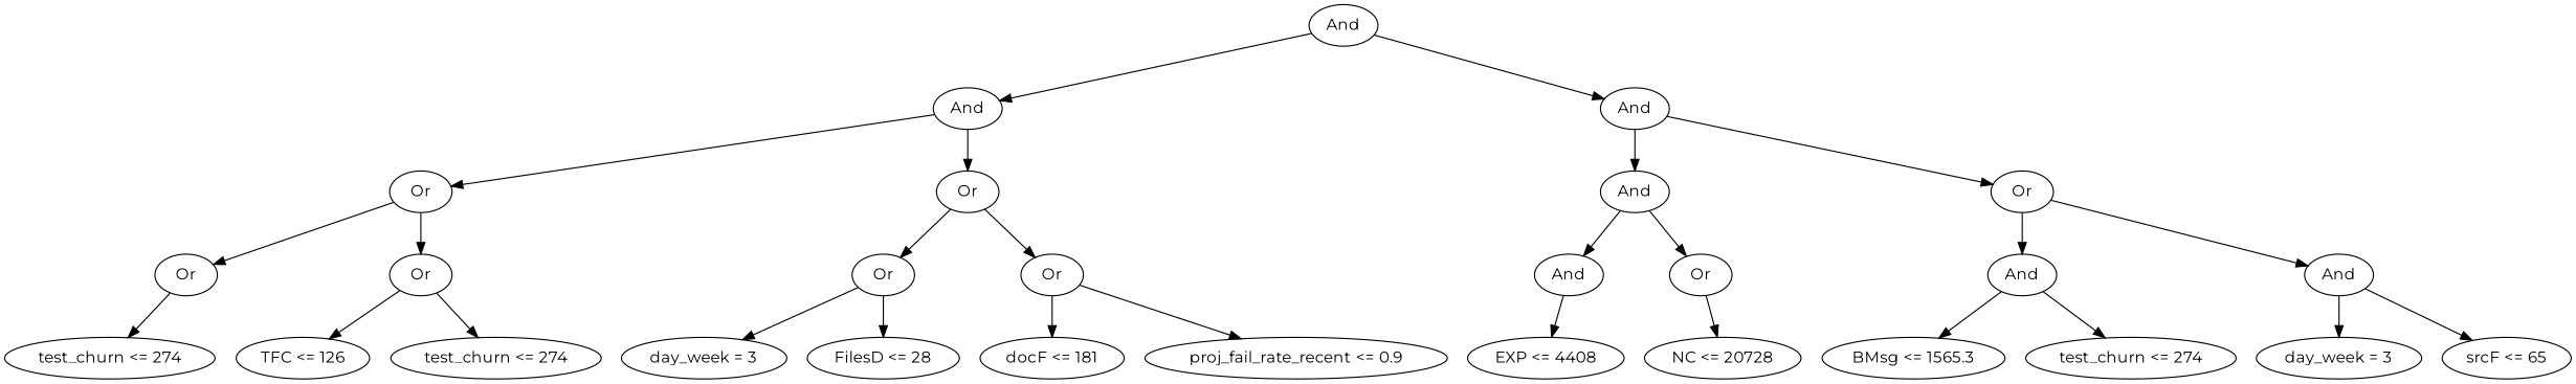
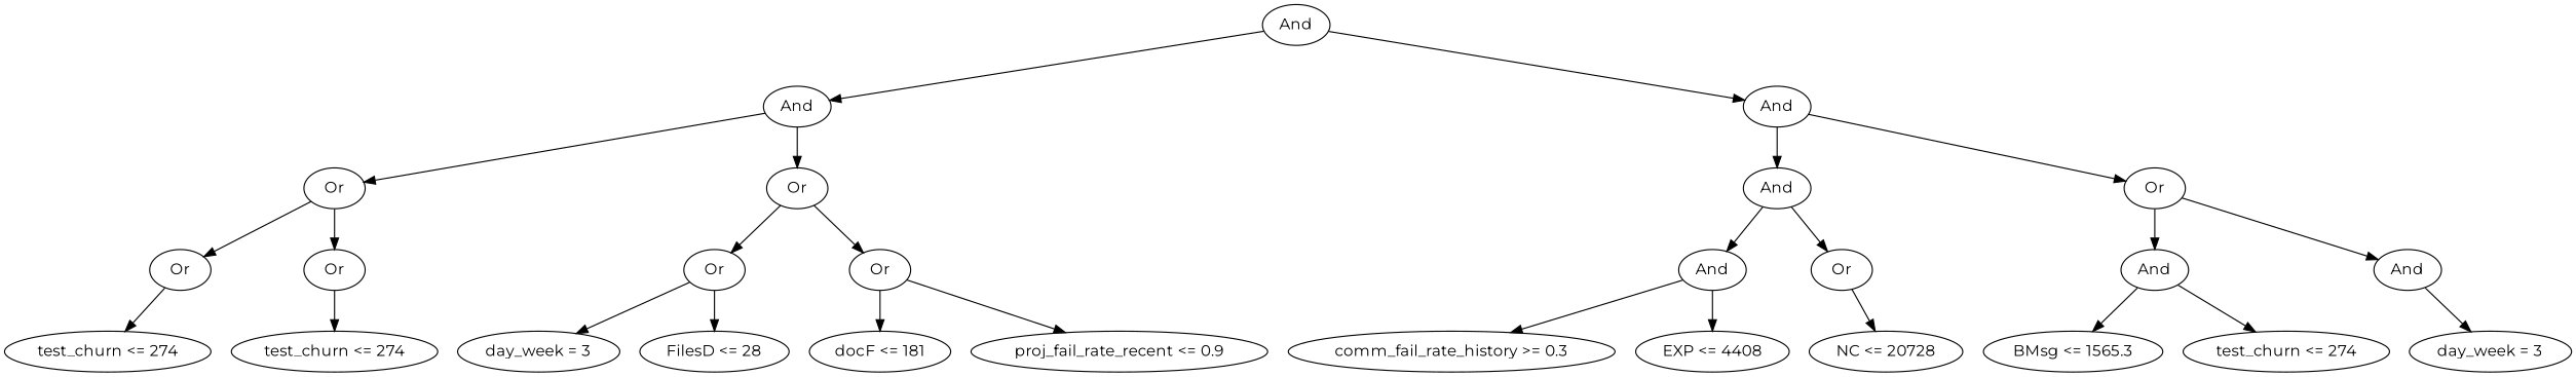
  digraph {
    fontname=Montserrat
    node [fontname=Montserrat]
    edge [fontname=Montserrat]
    n1 [height=0.5 label=And width=0.75]
    n2 [height=0.5 label=And width=0.75]
    n3 [height=0.5 label=And width=0.75]
    n4 [height=0.5 label=Or width=0.75]
    n5 [height=0.5 label=Or width=0.75]
    n6 [height=0.5 label=And width=0.75]
    n7 [height=0.5 label=Or width=0.75]
    n8 [height=0.5 label=Or width=0.75]
    n9 [height=0.5 label=Or width=0.75]
    n10 [height=0.5 label=Or width=0.75]
    n11 [height=0.5 label=Or width=0.75]
    n12 [height=0.5 label=And width=0.75]
    n13 [height=0.5 label=Or width=0.75]
    n14 [height=0.5 label=And width=0.75]
    n15 [height=0.5 label=And width=0.75]
    n16 [height=0.5 label="test_churn <= 274" width=2.1484]
-   n17 [height=0.5 label="TFC <= 126" width=1.5887]
    n18 [height=0.5 label="test_churn <= 274" width=2.1484]
    n19 [height=0.5 label="day_week = 3" width=1.7151]
    n20 [height=0.5 label="FilesD <= 28" width=1.6249]
    n21 [height=0.5 label="docF <= 181" width=1.6429]
    n22 [height=0.5 label="proj_fail_rate_recent <= 0.9" width=3.1233]
+   n23 [height=0.5 label="comm_fail_rate_history >= 0.3" width=3.4483]
    n24 [height=0.5 label="EXP <= 4408" width=1.6971]
    n25 [height=0.5 label="NC <= 20728" width=1.6971]
    n26 [height=0.5 label="BMsg <= 1565.3" width=2.022]
    n27 [height=0.5 label="test_churn <= 274" width=2.1484]
    n28 [height=0.5 label="day_week = 3" width=1.7151]
-   n29 [height=0.5 label="srcF <= 65" width=1.4443]
    n1 -> n2
    n1 -> n3
    n2 -> n4
    n2 -> n5
    n3 -> n6
    n3 -> n7
    n4 -> n8
    n4 -> n9
    n5 -> n10
    n5 -> n11
    n6 -> n12
    n6 -> n13
    n7 -> n14
    n7 -> n15
    n8 -> n16
-   n9 -> n17
    n9 -> n18
    n10 -> n19
    n10 -> n20
    n11 -> n21
    n11 -> n22
+   n12 -> n23
    n12 -> n24
    n13 -> n25
    n14 -> n26
    n14 -> n27
    n15 -> n28
-   n15 -> n29
  }
